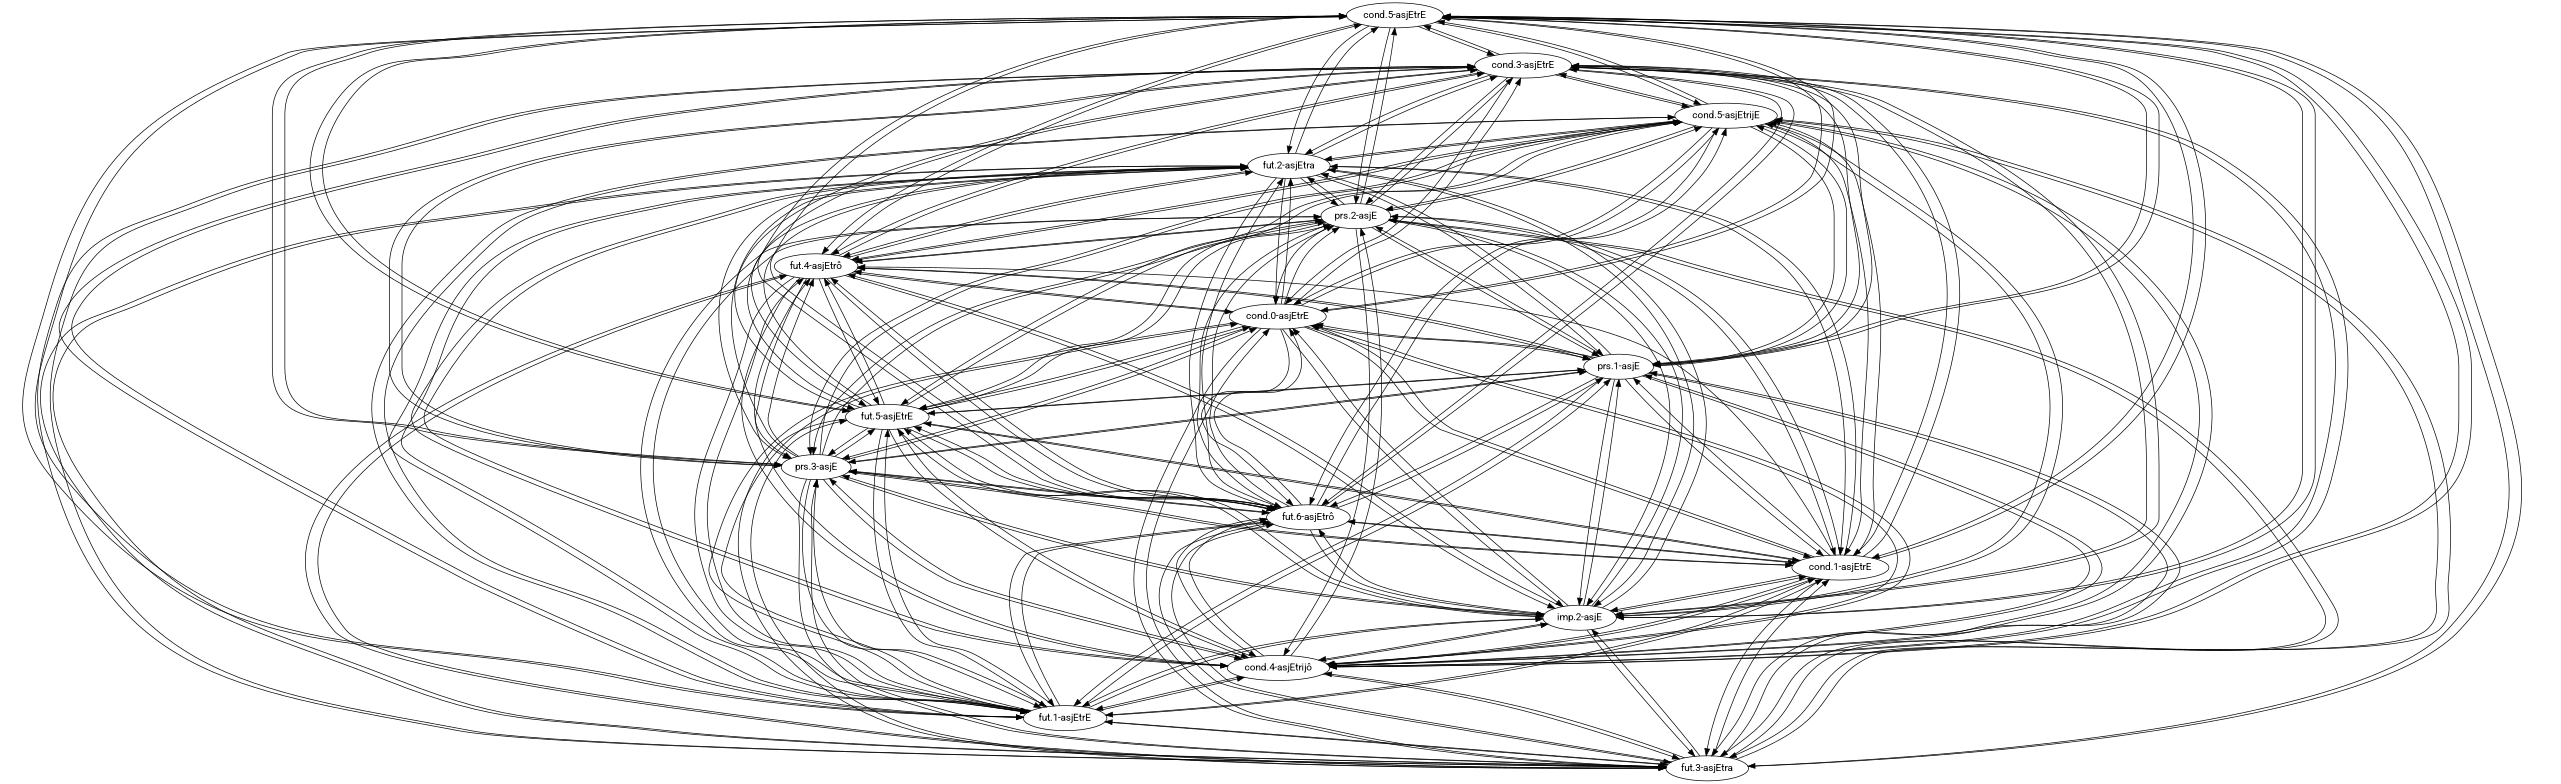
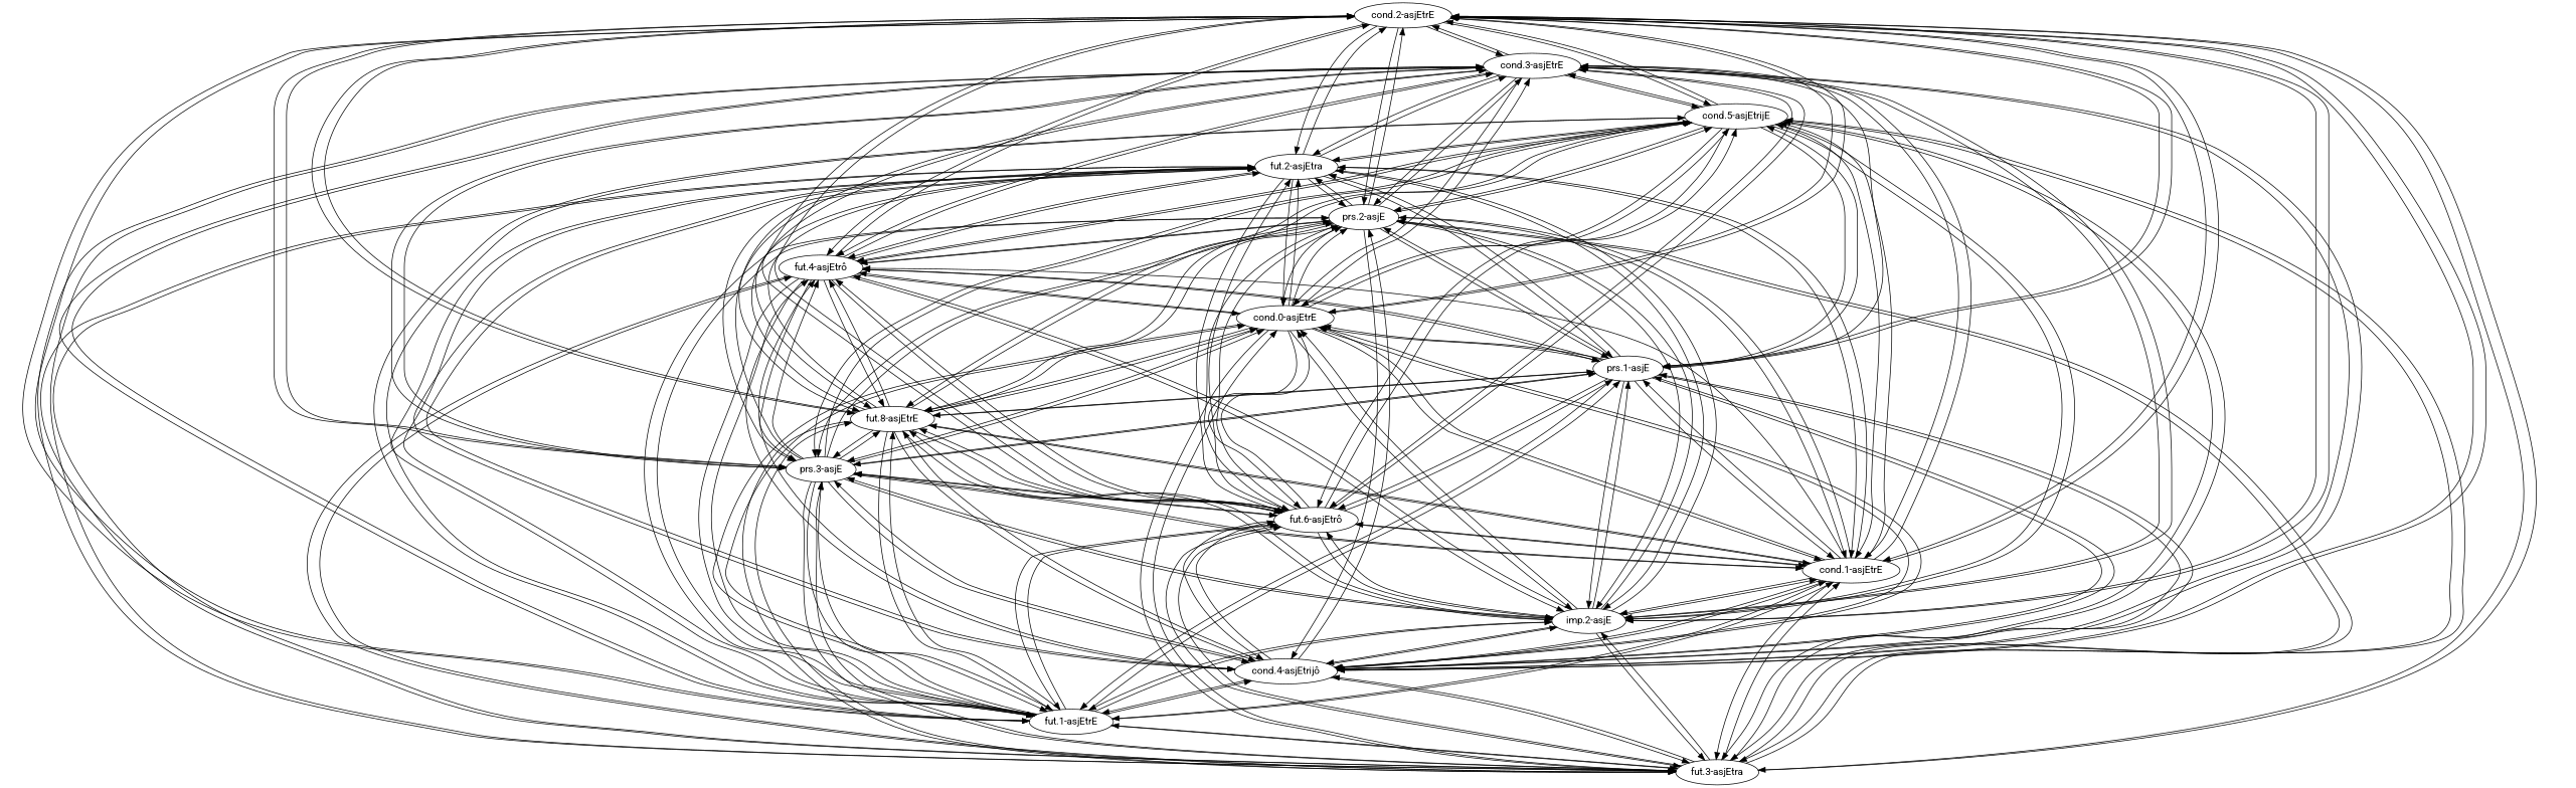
  strict digraph {
    fontname=Roboto
    node [fontname=Roboto weight=0.1]
    edge [fontname=Roboto weight=0.1]
-   "cond.2-asjEtrE" [label="cond.5-asjEtrE"]
+   "cond.2-asjEtrE"
    "cond.3-asjEtrE"
    "fut.3-asjEtra"
    "fut.1-asjEtrE"
    "cond.4-asjEtrijô"
    "imp.2-asjE" [weight=1.0]
    "cond.1-asjEtrE"
    "fut.6-asjEtrô"
    "prs.3-asjE" [weight=1.0]
-   "fut.5-asjEtrE"
+   "fut.5-asjEtrE" [label="fut.8-asjEtrE"]
    "prs.1-asjE" [weight=1.0]
    n12 [label="cond.0-asjEtrE"]
    "fut.4-asjEtrô"
    "prs.2-asjE" [weight=1.0]
    "fut.2-asjEtra"
    "cond.5-asjEtrijE"
    "cond.2-asjEtrE" -> "cond.3-asjEtrE"
    "cond.2-asjEtrE" -> "fut.3-asjEtra"
    "cond.2-asjEtrE" -> "fut.1-asjEtrE"
    "cond.2-asjEtrE" -> "cond.4-asjEtrijô"
    "cond.2-asjEtrE" -> "imp.2-asjE" [weight=1.0]
    "cond.2-asjEtrE" -> "cond.1-asjEtrE"
    "cond.2-asjEtrE" -> "fut.6-asjEtrô"
    "cond.2-asjEtrE" -> "prs.3-asjE" [weight=1.0]
    "cond.2-asjEtrE" -> "fut.5-asjEtrE"
    "cond.2-asjEtrE" -> "prs.1-asjE" [weight=1.0]
    "cond.2-asjEtrE" -> n12
    "cond.2-asjEtrE" -> "fut.4-asjEtrô"
    "cond.2-asjEtrE" -> "prs.2-asjE" [weight=1.0]
    "cond.2-asjEtrE" -> "fut.2-asjEtra"
    "cond.2-asjEtrE" -> "cond.5-asjEtrijE"
    "cond.3-asjEtrE" -> "cond.2-asjEtrE"
    "cond.3-asjEtrE" -> "fut.3-asjEtra"
    "cond.3-asjEtrE" -> "fut.1-asjEtrE"
    "cond.3-asjEtrE" -> "cond.4-asjEtrijô"
    "cond.3-asjEtrE" -> "imp.2-asjE" [weight=1.0]
    "cond.3-asjEtrE" -> "cond.1-asjEtrE"
    "cond.3-asjEtrE" -> "fut.6-asjEtrô"
    "cond.3-asjEtrE" -> "prs.3-asjE" [weight=1.0]
    "cond.3-asjEtrE" -> "fut.5-asjEtrE"
-   "cond.3-asjEtrE" -> "prs.1-asjE" [weight=1.0]
    "cond.3-asjEtrE" -> n12
    "cond.3-asjEtrE" -> "fut.4-asjEtrô"
    "cond.3-asjEtrE" -> "prs.2-asjE" [weight=1.0]
    "cond.3-asjEtrE" -> "fut.2-asjEtra"
    "cond.3-asjEtrE" -> "cond.5-asjEtrijE"
    "fut.3-asjEtra" -> "cond.2-asjEtrE"
    "fut.3-asjEtra" -> "cond.3-asjEtrE"
    "fut.3-asjEtra" -> "fut.1-asjEtrE"
    "fut.3-asjEtra" -> "cond.4-asjEtrijô"
    "fut.3-asjEtra" -> "imp.2-asjE" [weight=1.0]
    "fut.3-asjEtra" -> "cond.1-asjEtrE"
    "fut.3-asjEtra" -> "fut.6-asjEtrô"
    "fut.3-asjEtra" -> "prs.3-asjE" [weight=1.0]
    "fut.3-asjEtra" -> "fut.5-asjEtrE"
    "fut.3-asjEtra" -> "prs.1-asjE" [weight=1.0]
    "fut.3-asjEtra" -> n12
    "fut.3-asjEtra" -> "fut.4-asjEtrô"
    "fut.3-asjEtra" -> "prs.2-asjE" [weight=1.0]
    "fut.3-asjEtra" -> "fut.2-asjEtra"
    "fut.3-asjEtra" -> "cond.5-asjEtrijE"
    "fut.1-asjEtrE" -> "cond.2-asjEtrE"
    "fut.1-asjEtrE" -> "cond.3-asjEtrE"
    "fut.1-asjEtrE" -> "fut.3-asjEtra"
    "fut.1-asjEtrE" -> "cond.4-asjEtrijô"
    "fut.1-asjEtrE" -> "imp.2-asjE" [weight=1.0]
    "fut.1-asjEtrE" -> "cond.1-asjEtrE"
    "fut.1-asjEtrE" -> "fut.6-asjEtrô"
    "fut.1-asjEtrE" -> "prs.3-asjE" [weight=1.0]
    "fut.1-asjEtrE" -> "fut.5-asjEtrE"
    "fut.1-asjEtrE" -> "prs.1-asjE" [weight=1.0]
    "fut.1-asjEtrE" -> n12
    "fut.1-asjEtrE" -> "fut.4-asjEtrô"
    "fut.1-asjEtrE" -> "prs.2-asjE" [weight=1.0]
    "fut.1-asjEtrE" -> "fut.2-asjEtra"
    "fut.1-asjEtrE" -> "cond.5-asjEtrijE"
    "cond.4-asjEtrijô" -> "cond.2-asjEtrE"
    "cond.4-asjEtrijô" -> "cond.3-asjEtrE"
    "cond.4-asjEtrijô" -> "fut.3-asjEtra"
    "cond.4-asjEtrijô" -> "fut.1-asjEtrE"
    "cond.4-asjEtrijô" -> "imp.2-asjE" [weight=1.0]
    "cond.4-asjEtrijô" -> "cond.1-asjEtrE"
    "cond.4-asjEtrijô" -> "fut.6-asjEtrô"
    "cond.4-asjEtrijô" -> "prs.3-asjE" [weight=1.0]
    "cond.4-asjEtrijô" -> "fut.5-asjEtrE"
    "cond.4-asjEtrijô" -> "prs.1-asjE" [weight=1.0]
    "cond.4-asjEtrijô" -> n12
    "cond.4-asjEtrijô" -> "fut.4-asjEtrô"
    "cond.4-asjEtrijô" -> "prs.2-asjE" [weight=1.0]
    "cond.4-asjEtrijô" -> "fut.2-asjEtra"
    "cond.4-asjEtrijô" -> "cond.5-asjEtrijE"
    "imp.2-asjE" -> "cond.2-asjEtrE" [weight=0.01]
    "imp.2-asjE" -> "cond.3-asjEtrE" [weight=0.01]
    "imp.2-asjE" -> "fut.3-asjEtra" [weight=0.01]
    "imp.2-asjE" -> "fut.1-asjEtrE" [weight=0.01]
    "imp.2-asjE" -> "cond.4-asjEtrijô" [weight=0.01]
    "imp.2-asjE" -> "cond.1-asjEtrE" [weight=0.01]
    "imp.2-asjE" -> "fut.6-asjEtrô" [weight=0.01]
    "imp.2-asjE" -> "prs.3-asjE" [weight=1.0]
    "imp.2-asjE" -> "fut.5-asjEtrE" [weight=0.01]
    "imp.2-asjE" -> "prs.1-asjE" [weight=1.0]
    "imp.2-asjE" -> n12 [weight=0.01]
    "imp.2-asjE" -> "fut.4-asjEtrô" [weight=0.01]
    "imp.2-asjE" -> "prs.2-asjE" [weight=1.0]
    "imp.2-asjE" -> "fut.2-asjEtra" [weight=0.01]
    "imp.2-asjE" -> "cond.5-asjEtrijE" [weight=0.01]
    "cond.1-asjEtrE" -> "cond.2-asjEtrE"
    "cond.1-asjEtrE" -> "cond.3-asjEtrE"
    "cond.1-asjEtrE" -> "fut.3-asjEtra"
    "cond.1-asjEtrE" -> "fut.1-asjEtrE"
    "cond.1-asjEtrE" -> "cond.4-asjEtrijô"
    "cond.1-asjEtrE" -> "imp.2-asjE" [weight=1.0]
    "cond.1-asjEtrE" -> "fut.6-asjEtrô"
    "cond.1-asjEtrE" -> "prs.3-asjE" [weight=1.0]
    "cond.1-asjEtrE" -> "fut.5-asjEtrE"
    "cond.1-asjEtrE" -> "prs.1-asjE" [weight=1.0]
    "cond.1-asjEtrE" -> n12
    "cond.1-asjEtrE" -> "fut.4-asjEtrô"
    "cond.1-asjEtrE" -> "prs.2-asjE" [weight=1.0]
    "cond.1-asjEtrE" -> "fut.2-asjEtra"
    "cond.1-asjEtrE" -> "cond.5-asjEtrijE"
    "fut.6-asjEtrô" -> "cond.2-asjEtrE"
    "fut.6-asjEtrô" -> "cond.3-asjEtrE"
    "fut.6-asjEtrô" -> "fut.3-asjEtra"
    "fut.6-asjEtrô" -> "fut.1-asjEtrE"
    "fut.6-asjEtrô" -> "cond.4-asjEtrijô"
    "fut.6-asjEtrô" -> "imp.2-asjE" [weight=1.0]
    "fut.6-asjEtrô" -> "cond.1-asjEtrE"
    "fut.6-asjEtrô" -> "prs.3-asjE" [weight=1.0]
    "fut.6-asjEtrô" -> "fut.5-asjEtrE"
    "fut.6-asjEtrô" -> "prs.1-asjE" [weight=1.0]
    "fut.6-asjEtrô" -> n12
    "fut.6-asjEtrô" -> "fut.4-asjEtrô"
    "fut.6-asjEtrô" -> "prs.2-asjE" [weight=1.0]
    "fut.6-asjEtrô" -> "fut.2-asjEtra"
    "fut.6-asjEtrô" -> "cond.5-asjEtrijE"
    "prs.3-asjE" -> "cond.2-asjEtrE" [weight=0.01]
    "prs.3-asjE" -> "cond.3-asjEtrE" [weight=0.01]
    "prs.3-asjE" -> "fut.3-asjEtra" [weight=0.01]
    "prs.3-asjE" -> "fut.1-asjEtrE" [weight=0.01]
    "prs.3-asjE" -> "cond.4-asjEtrijô" [weight=0.01]
    "prs.3-asjE" -> "imp.2-asjE" [weight=1.0]
    "prs.3-asjE" -> "cond.1-asjEtrE" [weight=0.01]
    "prs.3-asjE" -> "fut.6-asjEtrô" [weight=0.01]
    "prs.3-asjE" -> "fut.5-asjEtrE" [weight=0.01]
    "prs.3-asjE" -> "prs.1-asjE" [weight=1.0]
    "prs.3-asjE" -> n12 [weight=0.01]
    "prs.3-asjE" -> "fut.4-asjEtrô" [weight=0.01]
    "prs.3-asjE" -> "prs.2-asjE" [weight=1.0]
    "prs.3-asjE" -> "fut.2-asjEtra" [weight=0.01]
    "prs.3-asjE" -> "cond.5-asjEtrijE" [weight=0.01]
    "fut.5-asjEtrE" -> "cond.2-asjEtrE"
    "fut.5-asjEtrE" -> "cond.3-asjEtrE"
    "fut.5-asjEtrE" -> "fut.3-asjEtra"
    "fut.5-asjEtrE" -> "fut.1-asjEtrE"
    "fut.5-asjEtrE" -> "cond.4-asjEtrijô"
    "fut.5-asjEtrE" -> "imp.2-asjE" [weight=1.0]
    "fut.5-asjEtrE" -> "cond.1-asjEtrE"
    "fut.5-asjEtrE" -> "fut.6-asjEtrô"
    "fut.5-asjEtrE" -> "prs.3-asjE" [weight=1.0]
    "fut.5-asjEtrE" -> "prs.1-asjE" [weight=1.0]
    "fut.5-asjEtrE" -> n12
    "fut.5-asjEtrE" -> "fut.4-asjEtrô"
    "fut.5-asjEtrE" -> "prs.2-asjE" [weight=1.0]
    "fut.5-asjEtrE" -> "fut.2-asjEtra"
    "fut.5-asjEtrE" -> "cond.5-asjEtrijE"
    "prs.1-asjE" -> "cond.2-asjEtrE" [weight=0.01]
    "prs.1-asjE" -> "cond.3-asjEtrE" [weight=0.01]
    "prs.1-asjE" -> "fut.3-asjEtra" [weight=0.01]
    "prs.1-asjE" -> "fut.1-asjEtrE" [weight=0.01]
    "prs.1-asjE" -> "cond.4-asjEtrijô" [weight=0.01]
    "prs.1-asjE" -> "imp.2-asjE" [weight=1.0]
    "prs.1-asjE" -> "cond.1-asjEtrE" [weight=0.01]
    "prs.1-asjE" -> "fut.6-asjEtrô" [weight=0.01]
    "prs.1-asjE" -> "prs.3-asjE" [weight=1.0]
    "prs.1-asjE" -> "fut.5-asjEtrE" [weight=0.01]
    "prs.1-asjE" -> n12 [weight=0.01]
    "prs.1-asjE" -> "fut.4-asjEtrô" [weight=0.01]
    "prs.1-asjE" -> "prs.2-asjE" [weight=1.0]
    "prs.1-asjE" -> "fut.2-asjEtra" [weight=0.01]
    "prs.1-asjE" -> "cond.5-asjEtrijE" [weight=0.01]
    n12 -> "cond.2-asjEtrE"
    n12 -> "cond.3-asjEtrE"
    n12 -> "fut.3-asjEtra"
    n12 -> "fut.1-asjEtrE"
    n12 -> "cond.4-asjEtrijô"
    n12 -> "imp.2-asjE" [weight=1.0]
    n12 -> "cond.1-asjEtrE"
    n12 -> "fut.6-asjEtrô"
    n12 -> "prs.3-asjE" [weight=1.0]
    n12 -> "fut.5-asjEtrE"
    n12 -> "prs.1-asjE" [weight=1.0]
    n12 -> "fut.4-asjEtrô"
    n12 -> "prs.2-asjE" [weight=1.0]
    n12 -> "fut.2-asjEtra"
    n12 -> "cond.5-asjEtrijE"
    "fut.4-asjEtrô" -> "cond.2-asjEtrE"
    "fut.4-asjEtrô" -> "cond.3-asjEtrE"
    "fut.4-asjEtrô" -> "fut.3-asjEtra"
    "fut.4-asjEtrô" -> "fut.1-asjEtrE"
    "fut.4-asjEtrô" -> "cond.4-asjEtrijô"
    "fut.4-asjEtrô" -> "imp.2-asjE" [weight=1.0]
    "fut.4-asjEtrô" -> "fut.6-asjEtrô"
    "fut.4-asjEtrô" -> "prs.3-asjE" [weight=1.0]
    "fut.4-asjEtrô" -> "fut.5-asjEtrE"
    "fut.4-asjEtrô" -> "prs.1-asjE" [weight=1.0]
    "fut.4-asjEtrô" -> n12
    "fut.4-asjEtrô" -> "prs.2-asjE" [weight=1.0]
    "fut.4-asjEtrô" -> "fut.2-asjEtra"
    "fut.4-asjEtrô" -> "cond.5-asjEtrijE"
    "prs.2-asjE" -> "cond.2-asjEtrE" [weight=0.01]
    "prs.2-asjE" -> "cond.3-asjEtrE" [weight=0.01]
    "prs.2-asjE" -> "fut.3-asjEtra" [weight=0.01]
    "prs.2-asjE" -> "fut.1-asjEtrE" [weight=0.01]
    "prs.2-asjE" -> "cond.4-asjEtrijô" [weight=0.01]
    "prs.2-asjE" -> "imp.2-asjE" [weight=1.0]
    "prs.2-asjE" -> "cond.1-asjEtrE" [weight=0.01]
    "prs.2-asjE" -> "fut.6-asjEtrô" [weight=0.01]
    "prs.2-asjE" -> "prs.3-asjE" [weight=1.0]
    "prs.2-asjE" -> "fut.5-asjEtrE" [weight=0.01]
    "prs.2-asjE" -> "prs.1-asjE" [weight=1.0]
    "prs.2-asjE" -> n12 [weight=0.01]
    "prs.2-asjE" -> "fut.4-asjEtrô" [weight=0.01]
    "prs.2-asjE" -> "fut.2-asjEtra" [weight=0.01]
    "prs.2-asjE" -> "cond.5-asjEtrijE" [weight=0.01]
    "fut.2-asjEtra" -> "cond.2-asjEtrE"
    "fut.2-asjEtra" -> "cond.3-asjEtrE"
    "fut.2-asjEtra" -> "fut.3-asjEtra"
    "fut.2-asjEtra" -> "fut.1-asjEtrE"
    "fut.2-asjEtra" -> "cond.4-asjEtrijô"
    "fut.2-asjEtra" -> "imp.2-asjE" [weight=1.0]
    "fut.2-asjEtra" -> "cond.1-asjEtrE"
    "fut.2-asjEtra" -> "fut.6-asjEtrô"
    "fut.2-asjEtra" -> "prs.3-asjE" [weight=1.0]
    "fut.2-asjEtra" -> "fut.5-asjEtrE"
    "fut.2-asjEtra" -> "prs.1-asjE" [weight=1.0]
    "fut.2-asjEtra" -> n12
    "fut.2-asjEtra" -> "fut.4-asjEtrô"
    "fut.2-asjEtra" -> "prs.2-asjE" [weight=1.0]
    "fut.2-asjEtra" -> "cond.5-asjEtrijE"
    "cond.5-asjEtrijE" -> "cond.2-asjEtrE"
    "cond.5-asjEtrijE" -> "cond.3-asjEtrE"
    "cond.5-asjEtrijE" -> "fut.3-asjEtra"
    "cond.5-asjEtrijE" -> "fut.1-asjEtrE"
    "cond.5-asjEtrijE" -> "cond.4-asjEtrijô"
    "cond.5-asjEtrijE" -> "imp.2-asjE" [weight=1.0]
    "cond.5-asjEtrijE" -> "cond.1-asjEtrE"
    "cond.5-asjEtrijE" -> "fut.6-asjEtrô"
    "cond.5-asjEtrijE" -> "prs.3-asjE" [weight=1.0]
    "cond.5-asjEtrijE" -> "fut.5-asjEtrE"
    "cond.5-asjEtrijE" -> "prs.1-asjE" [weight=1.0]
    "cond.5-asjEtrijE" -> n12
    "cond.5-asjEtrijE" -> "fut.4-asjEtrô"
    "cond.5-asjEtrijE" -> "prs.2-asjE" [weight=1.0]
    "cond.5-asjEtrijE" -> "fut.2-asjEtra"
  }
